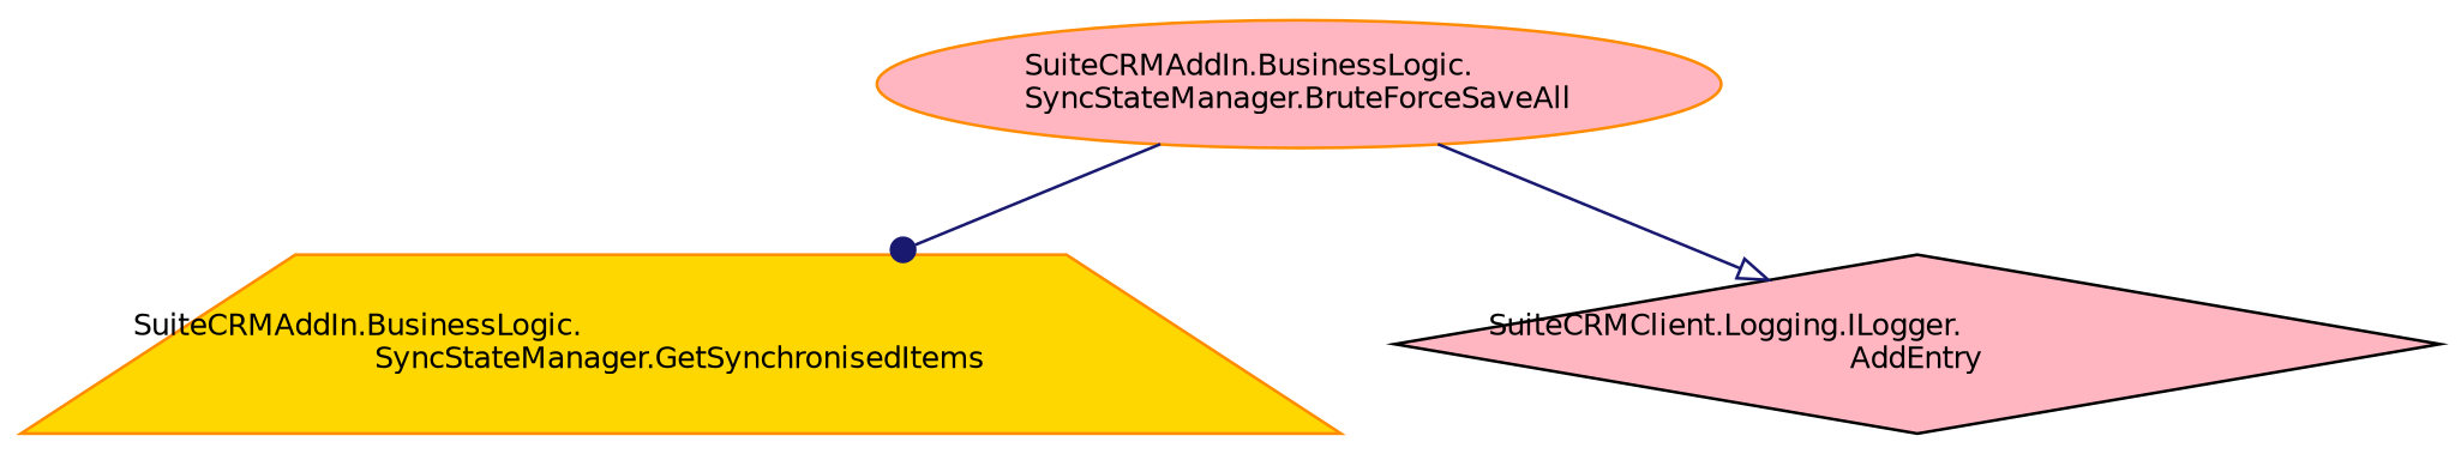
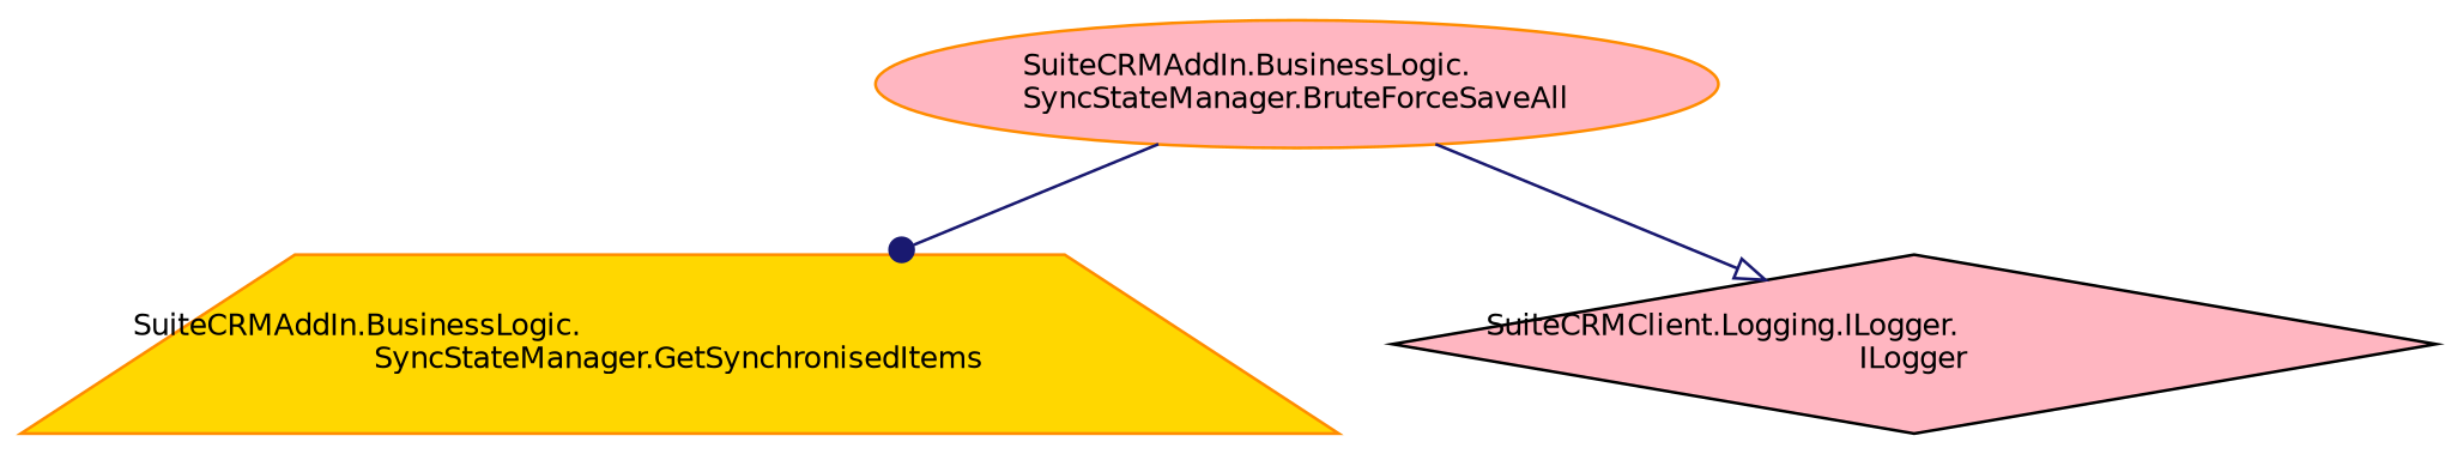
  digraph {
    rankdir=TB
    node [color=darkorange fillcolor=lightpink fontname=Helvetica fontsize=10 style=filled]
    edge [color=midnightblue fontname=Helvetica fontsize=10 labelfontname=Helvetica labelfontsize=10 style=solid]
    n1 [fontcolor=black height=0.2 label="SuiteCRMAddIn.BusinessLogic.\lSyncStateManager.BruteForceSaveAll" shape=ellipse width=0.4]
    n2 [fillcolor=gold height=0.2 label="SuiteCRMAddIn.BusinessLogic.\lSyncStateManager.GetSynchronisedItems" shape=trapezium width=0.4]
-   n3 [color=black height=0.2 label="SuiteCRMClient.Logging.ILogger.\lAddEntry" shape=diamond width=0.4]
+   n3 [color=black height=0.2 label="SuiteCRMClient.Logging.ILogger.\lILogger" shape=diamond width=0.4]
    n1 -> n2 [arrowhead=dot]
    n1 -> n3 [arrowhead=onormal]
  }
